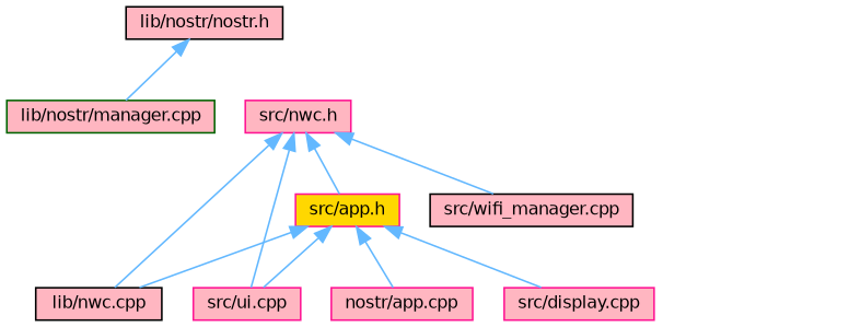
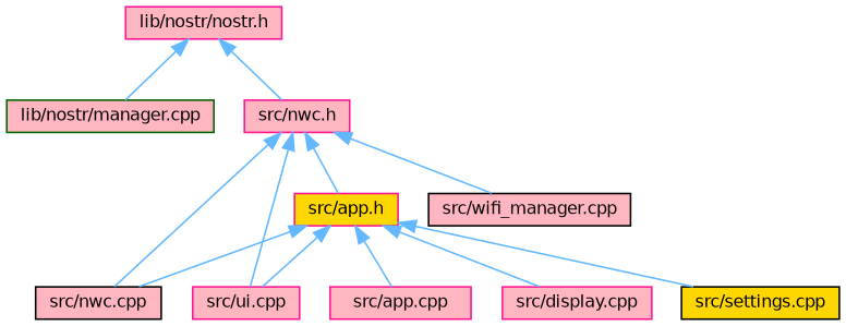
  digraph {
    node [color=deeppink fillcolor=lightpink fontname=Helvetica fontsize=10 shape=box style=filled]
    edge [color=steelblue1 dir=back fontname=Helvetica fontsize=10 labelfontname=Helvetica labelfontsize=10 style=solid]
-   n1 [color=black fontcolor=black height=0.2 label="lib/nostr/nostr.h" width=0.4]
+   n1 [fontcolor=black height=0.2 label="lib/nostr/nostr.h" width=0.4]
    n2 [color=darkgreen height=0.2 label="lib/nostr/manager.cpp" width=0.4]
    n3 [height=0.2 label="src/nwc.h" width=0.4]
    n4 [fillcolor=gold height=0.2 label="src/app.h" width=0.4]
-   n5 [color=black height=0.2 label="lib/nwc.cpp" width=0.4]
+   n5 [color=black height=0.2 label="src/nwc.cpp" width=0.4]
    n6 [height=0.2 label="src/ui.cpp" width=0.4]
    n7 [color=black height=0.2 label="src/wifi_manager.cpp" width=0.4]
-   n8 [height=0.2 label="nostr/app.cpp" width=0.4]
+   n8 [height=0.2 label="src/app.cpp" width=0.4]
    n9 [height=0.2 label="src/display.cpp" width=0.4]
+   n10 [color=black fillcolor=gold height=0.2 label="src/settings.cpp" width=0.4]
    n1 -> n2
+   n1 -> n3
    n3 -> n4
    n3 -> n5
    n3 -> n6
    n3 -> n7
    n4 -> n5
    n4 -> n6
    n4 -> n8
    n4 -> n9
+   n4 -> n10
  }
